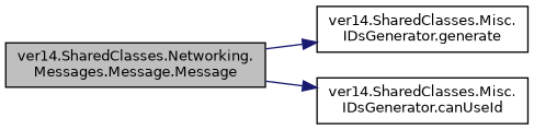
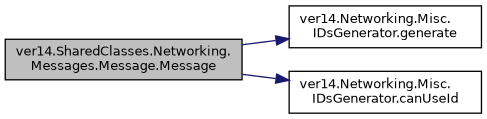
  digraph {
    rankdir=LR
    node [color=black fillcolor=white fontname=Helvetica fontsize=10 shape=record style=filled]
    edge [color=midnightblue fontname=Helvetica fontsize=10 labelfontname=Helvetica labelfontsize=10 style=solid]
    n1 [fillcolor=grey75 fontcolor=black height=0.2 label="ver14.SharedClasses.Networking.\lMessages.Message.Message" width=0.4]
-   n2 [height=0.2 label="ver14.SharedClasses.Misc.\lIDsGenerator.generate" width=0.4]
-   n3 [height=0.2 label="ver14.SharedClasses.Misc.\lIDsGenerator.canUseId" width=0.4]
+   n2 [height=0.2 label="ver14.Networking.Misc.\lIDsGenerator.generate" width=0.4]
+   n3 [height=0.2 label="ver14.Networking.Misc.\lIDsGenerator.canUseId" width=0.4]
    n1 -> n2
    n1 -> n3
  }
